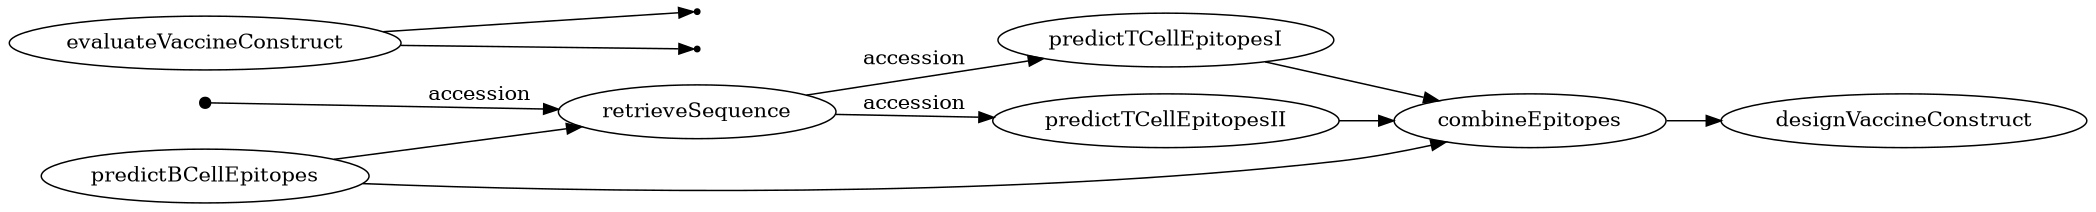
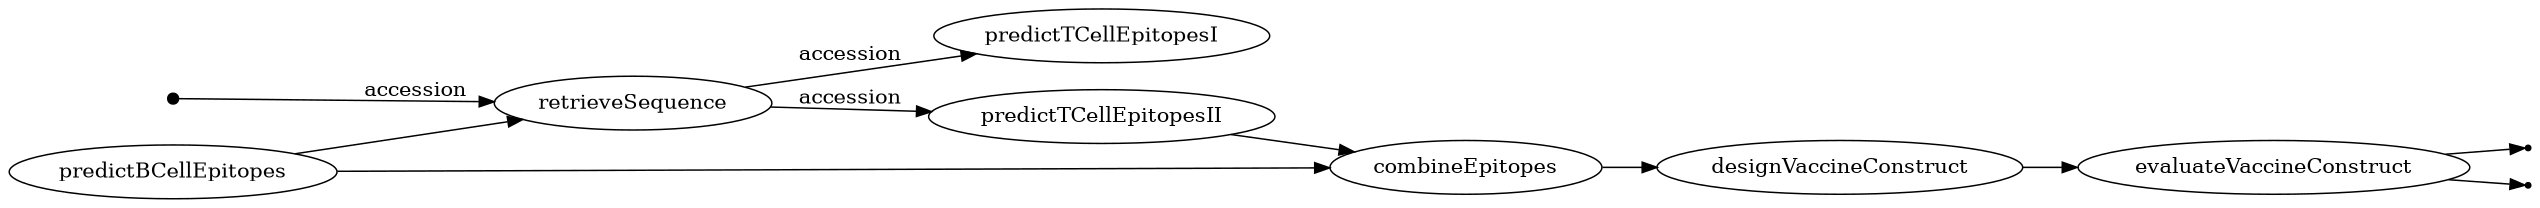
  digraph {
    rankdir=LR
    v0 [fixedsize=true shape=point width=0.1]
    n2 [label=retrieveSequence]
    n3 [label=predictTCellEpitopesI]
    n4 [label=predictTCellEpitopesII]
    n5 [label=predictBCellEpitopes]
    n6 [label=combineEpitopes]
    n7 [label=designVaccineConstruct]
    n8 [label=evaluateVaccineConstruct]
    v9 [shape=point]
    v8 [shape=point]
    v0 -> n2 [label=accession]
    n2 -> n3 [label=accession]
    n2 -> n4 [label=accession]
-   n3 -> n6
    n4 -> n6
    n5 -> n2
    n5 -> n6
    n6 -> n7
+   n7 -> n8
    n8 -> v9
    n8 -> v8
  }
